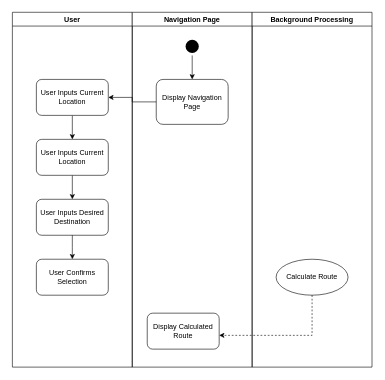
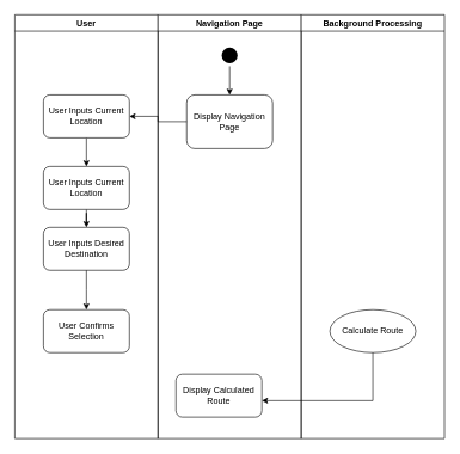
  <mxCell id="0" />
  <mxCell id="1" parent="0" />
  <mxCell id="2" value="User" style="swimlane;whiteSpace=wrap;startSize=23;" parent="1" vertex="1"><mxGeometry x="20" y="20" width="200" height="592" as="geometry" /></mxCell>
  <mxCell id="3" style="edgeStyle=orthogonalEdgeStyle;rounded=0;orthogonalLoop=1;jettySize=auto;html=1;entryX=0.5;entryY=0;entryDx=0;entryDy=0;strokeWidth=1;" edge="1" parent="2" source="4" target="6"><mxGeometry relative="1" as="geometry" /></mxCell>
  <mxCell id="4" value="&lt;div&gt;User Inputs Current Location&lt;/div&gt;" style="rounded=1;whiteSpace=wrap;html=1;" vertex="1" parent="2"><mxGeometry x="40" y="112" width="120" height="60" as="geometry" /></mxCell>
  <mxCell id="5" style="edgeStyle=orthogonalEdgeStyle;rounded=0;orthogonalLoop=1;jettySize=auto;html=1;strokeWidth=1;" edge="1" parent="2" source="6" target="7"><mxGeometry relative="1" as="geometry" /></mxCell>
  <mxCell id="6" value="&lt;div&gt;User Inputs Current Location&lt;/div&gt;" style="rounded=1;whiteSpace=wrap;html=1;" vertex="1" parent="2"><mxGeometry x="40" y="212" width="120" height="60" as="geometry" /></mxCell>
- <mxCell id="7" value="&lt;div&gt;User Inputs Desired Destination&lt;/div&gt;" style="rounded=1;whiteSpace=wrap;html=1;" vertex="1" parent="2"><mxGeometry x="40" y="312" width="120" height="60" as="geometry" /></mxCell>
+ <mxCell id="7" value="&lt;div&gt;User Inputs Desired Destination&lt;/div&gt;" style="rounded=1;whiteSpace=wrap;html=1;" vertex="1" parent="2"><mxGeometry x="40" y="297" width="120" height="60" as="geometry" /></mxCell>
  <mxCell id="8" value="User Confirms Selection" style="rounded=1;whiteSpace=wrap;html=1;" vertex="1" parent="2"><mxGeometry x="40" y="412" width="120" height="60" as="geometry" /></mxCell>
  <mxCell id="9" value="Navigation Page" style="swimlane;whiteSpace=wrap" parent="1" vertex="1"><mxGeometry x="220" y="20" width="200" height="592" as="geometry" /></mxCell>
  <mxCell id="10" style="edgeStyle=orthogonalEdgeStyle;rounded=0;orthogonalLoop=1;jettySize=auto;html=1;entryX=0.5;entryY=0;entryDx=0;entryDy=0;strokeWidth=1;" edge="1" parent="9" source="11" target="12"><mxGeometry relative="1" as="geometry" /></mxCell>
  <mxCell id="11" value="" style="ellipse;shape=startState;fillColor=#000000;strokeColor=none;" parent="9" vertex="1"><mxGeometry x="85" y="42" width="30" height="30" as="geometry" /></mxCell>
  <mxCell id="12" value="Display Navigation Page" style="rounded=1;whiteSpace=wrap;html=1;" vertex="1" parent="9"><mxGeometry x="40" y="112" width="120" height="75" as="geometry" /></mxCell>
  <mxCell id="13" value="Display Calculated Route" style="rounded=1;whiteSpace=wrap;html=1;" vertex="1" parent="9"><mxGeometry x="25" y="502" width="120" height="60" as="geometry" /></mxCell>
  <mxCell id="14" value="Background Processing" style="swimlane;whiteSpace=wrap" vertex="1" parent="1"><mxGeometry x="420" y="20" width="200" height="592" as="geometry"><mxRectangle x="640" y="128" width="70" height="23" as="alternateBounds" /></mxGeometry></mxCell>
  <mxCell id="15" value="Calculate Route" style="ellipse;whiteSpace=wrap;html=1;" vertex="1" parent="14"><mxGeometry x="40" y="412" width="120" height="60" as="geometry" /></mxCell>
  <mxCell id="16" style="edgeStyle=orthogonalEdgeStyle;rounded=0;orthogonalLoop=1;jettySize=auto;html=1;exitX=0.5;exitY=1;exitDx=0;exitDy=0;strokeWidth=1;" edge="1" parent="1" source="7"><mxGeometry relative="1" as="geometry"><mxPoint x="120" y="432" as="targetPoint" /></mxGeometry></mxCell>
  <mxCell id="17" style="edgeStyle=orthogonalEdgeStyle;rounded=0;orthogonalLoop=1;jettySize=auto;html=1;exitX=0;exitY=0.5;exitDx=0;exitDy=0;entryX=1;entryY=0.5;entryDx=0;entryDy=0;strokeWidth=1;" edge="1" parent="1" source="12" target="4"><mxGeometry relative="1" as="geometry" /></mxCell>
- <mxCell id="18" style="edgeStyle=orthogonalEdgeStyle;rounded=0;orthogonalLoop=1;jettySize=auto;html=1;entryX=1;entryY=0.617;entryDx=0;entryDy=0;entryPerimeter=0;strokeWidth=1;dashed=1;" edge="1" parent="1" source="15" target="13"><mxGeometry relative="1" as="geometry"><Array as="points"><mxPoint x="520" y="559" /></Array></mxGeometry></mxCell>
+ <mxCell id="18" style="edgeStyle=orthogonalEdgeStyle;rounded=0;orthogonalLoop=1;jettySize=auto;html=1;entryX=1;entryY=0.617;entryDx=0;entryDy=0;entryPerimeter=0;strokeWidth=1;" edge="1" parent="1" source="15" target="13"><mxGeometry relative="1" as="geometry"><Array as="points"><mxPoint x="520" y="559" /></Array></mxGeometry></mxCell>
